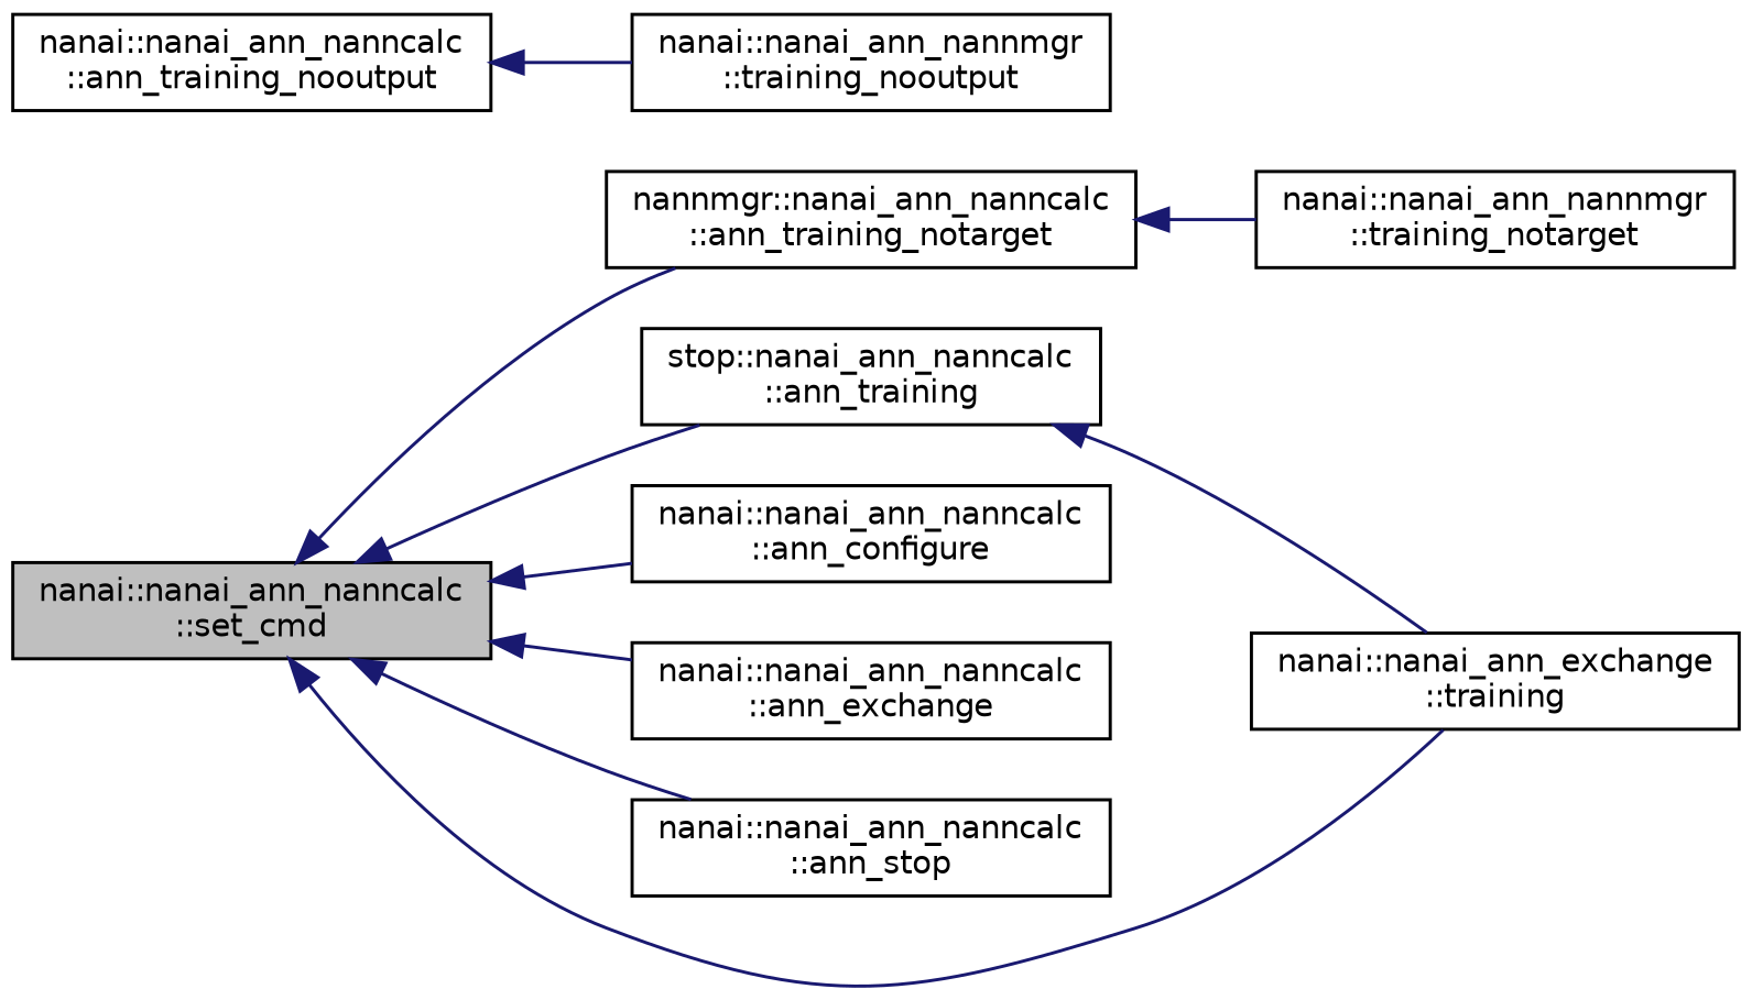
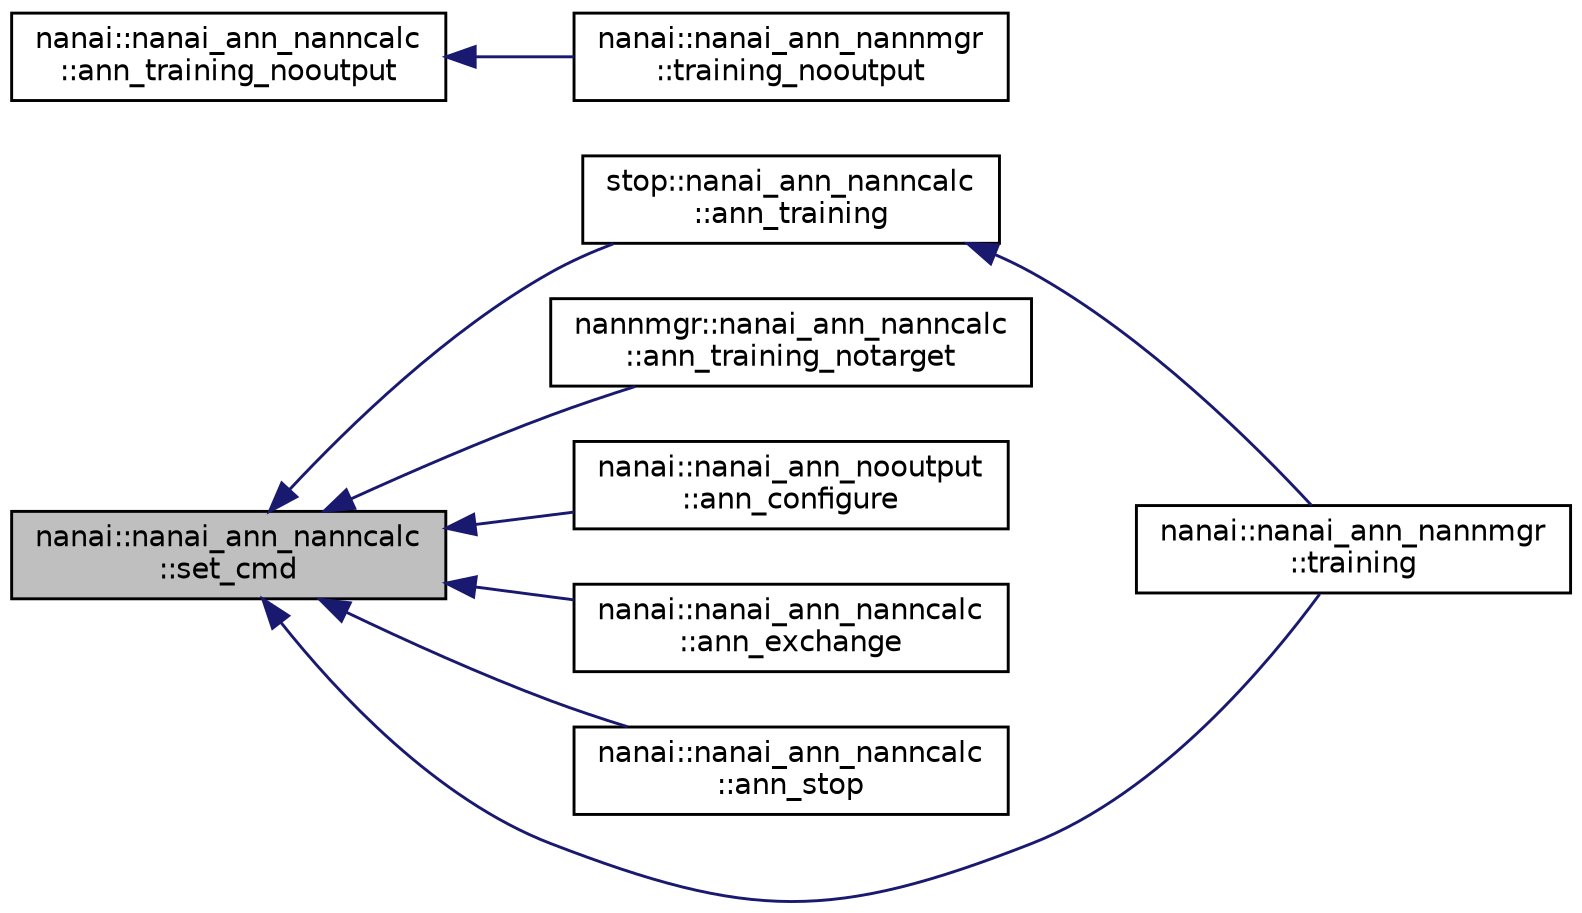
  digraph {
    rankdir=LR
    node [color=black fillcolor=white fontname=Helvetica fontsize=10 shape=record style=filled]
    edge [color=midnightblue dir=back fontname=Helvetica fontsize=10 labelfontname=Helvetica labelfontsize=10 style=solid]
    n1 [fillcolor=grey75 fontcolor=black height=0.2 label="nanai::nanai_ann_nanncalc\l::set_cmd" width=0.4]
    n2 [height=0.2 label="stop::nanai_ann_nanncalc\l::ann_training" width=0.4]
    n3 [height=0.2 label="nannmgr::nanai_ann_nanncalc\l::ann_training_notarget" width=0.4]
-   n4 [height=0.2 label="nanai::nanai_ann_nanncalc\l::ann_configure" width=0.4]
+   n4 [height=0.2 label="nanai::nanai_ann_nooutput\l::ann_configure" width=0.4]
    n5 [height=0.2 label="nanai::nanai_ann_nanncalc\l::ann_exchange" width=0.4]
    n6 [height=0.2 label="nanai::nanai_ann_nanncalc\l::ann_stop" width=0.4]
-   n7 [height=0.2 label="nanai::nanai_ann_exchange\l::training" width=0.4]
-   n8 [height=0.2 label="nanai::nanai_ann_nannmgr\l::training_notarget" width=0.4]
+   n7 [height=0.2 label="nanai::nanai_ann_nannmgr\l::training" width=0.4]
    n9 [height=0.2 label="nanai::nanai_ann_nanncalc\l::ann_training_nooutput" width=0.4]
    n10 [height=0.2 label="nanai::nanai_ann_nannmgr\l::training_nooutput" width=0.4]
    n1 -> n2
    n1 -> n3
    n1 -> n4
    n1 -> n5
    n1 -> n6
    n1 -> n7
    n2 -> n7
-   n3 -> n8
    n9 -> n10
  }
